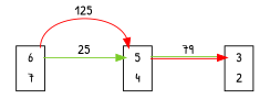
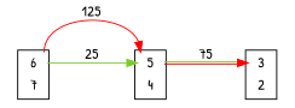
  digraph {
    fontname="Patrick Hand"
    rankdir=LR
    node [color=black fillcolor=white fontname="Patrick Hand" shape=plaintext style=filled]
    edge [fontname="Patrick Hand" headport=port_0x7febb54102b0_in tailport=port_0x7febb58163a0_out]
    n1 [label=<<TABLE bgcolor = "white"> <TR><TD BORDER = "0" PORT = "port_0x7febb54101f0_in"></TD><TD BORDER = "0" PORT = "port_">3</TD><TD BORDER = "0" PORT = "port_0x7febb54101f0_out"></TD></TR> <TR><TD BORDER = "0" PORT = "port_0x7febb631fd00_out"></TD><TD BORDER = "0" PORT = "port_">2</TD><TD BORDER = "0" PORT = "port_0x7febb631fd00_in"></TD></TR> </TABLE>>]
    n2 [label=<<TABLE bgcolor = "white"> <TR><TD BORDER = "0" PORT = "port_0x7febb54102b0_in"></TD><TD BORDER = "0" PORT = "port_">5</TD><TD BORDER = "0" PORT = "port_0x7febb54102b0_out"></TD></TR> <TR><TD BORDER = "0" PORT = "port_0x7febb63a7280_out"></TD><TD BORDER = "0" PORT = "port_">4</TD><TD BORDER = "0" PORT = "port_0x7febb63a7280_in"></TD></TR> </TABLE>>]
    n3 [label=<<TABLE bgcolor = "white"> <TR><TD BORDER = "0" PORT = "port_0x7febb58163a0_in"></TD><TD BORDER = "0" PORT = "port_">6</TD><TD BORDER = "0" PORT = "port_0x7febb58163a0_out"></TD></TR> <TR><TD BORDER = "0" PORT = "port_0x7febb631fd90_out"></TD><TD BORDER = "0" PORT = "port_">7</TD><TD BORDER = "0" PORT = "port_0x7febb631fd90_in"></TD></TR> </TABLE>>]
-   n2 -> n1 [color="0 1 1:0.250 0.800 0.800" headport=port_0x7febb54101f0_in label=79 tailport=port_0x7febb54102b0_out]
+   n2 -> n1 [color="0 1 1:0.250 0.800 0.800" headport=port_0x7febb54101f0_in label=75 tailport=port_0x7febb54102b0_out]
    n3 -> n2 [color="0 1 1" label=125]
    n3 -> n2 [color="0.250 0.800 0.800" label=25]
  }
